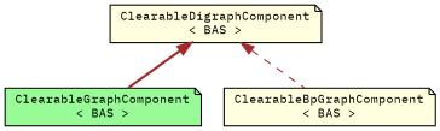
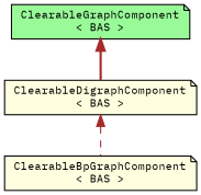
  digraph {
    fontname="IBM Plex Mono"
    node [color=black fillcolor=lightyellow fontname="IBM Plex Mono" fontsize=10 shape=note style=filled]
    edge [color=brown dir=back fontname="IBM Plex Mono" fontsize=10 labelfontname=FreeSans labelfontsize=10]
    n1 [fontcolor=black height=0.2 label="ClearableDigraphComponent\l\< BAS \>" width=0.4]
    n2 [fillcolor=palegreen height=0.2 label="ClearableGraphComponent\l\< BAS \>" width=0.4]
    n3 [height=0.2 label="ClearableBpGraphComponent\l\< BAS \>" width=0.4]
-   n1 -> n2 [style=bold]
+   n2 -> n1 [style=bold]
    n1 -> n3 [style=dashed]
  }
